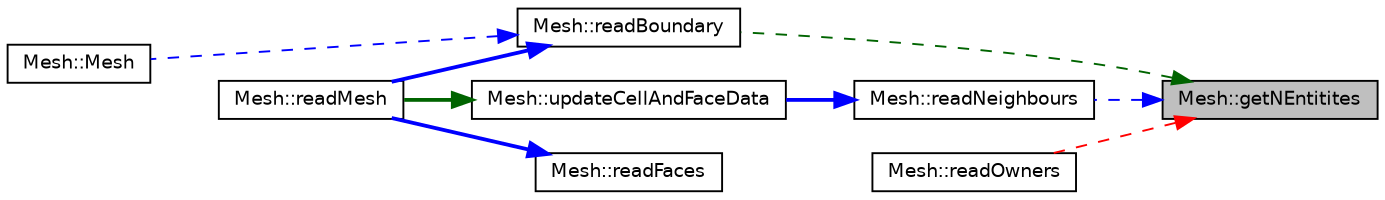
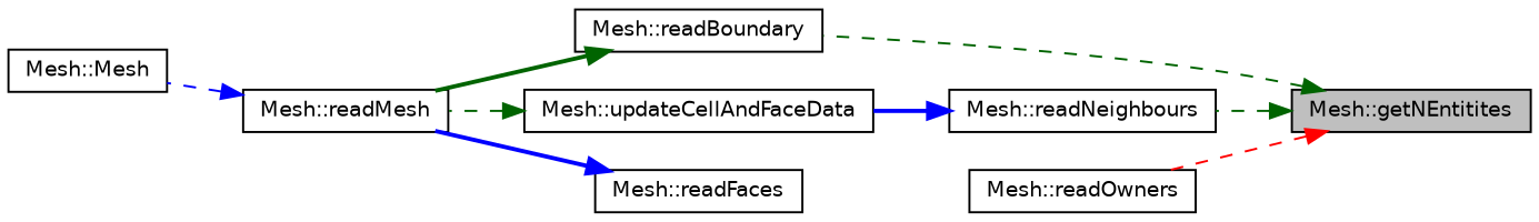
  digraph {
    rankdir=RL
    node [color=black fontname=Helvetica fontsize=10 shape=record]
    edge [color=darkgreen dir=back fontname=Helvetica fontsize=10 labelfontname=Helvetica labelfontsize=10 style=dashed]
    n1 [fillcolor=grey75 fontcolor=black height=0.2 label="Mesh::getNEntitites" style=filled width=0.4]
    n2 [height=0.2 label="Mesh::readBoundary" width=0.4]
    n3 [height=0.2 label="Mesh::readNeighbours" width=0.4]
    n4 [height=0.2 label="Mesh::readOwners" width=0.4]
    n5 [height=0.2 label="Mesh::readMesh" width=0.4]
    n6 [height=0.2 label="Mesh::readFaces" width=0.4]
    n7 [height=0.2 label="Mesh::updateCellAndFaceData" width=0.4]
    n8 [height=0.2 label="Mesh::Mesh" width=0.4]
    n1 -> n2
-   n1 -> n3 [color=blue]
+   n1 -> n3
    n1 -> n4 [color=red]
-   n2 -> n5 [color=blue style=bold]
+   n2 -> n5 [style=bold]
    n3 -> n7 [color=blue style=bold]
-   n2 -> n8 [color=blue]
+   n5 -> n8 [color=blue]
    n6 -> n5 [color=blue style=bold]
-   n7 -> n5 [style=bold]
+   n7 -> n5
  }
